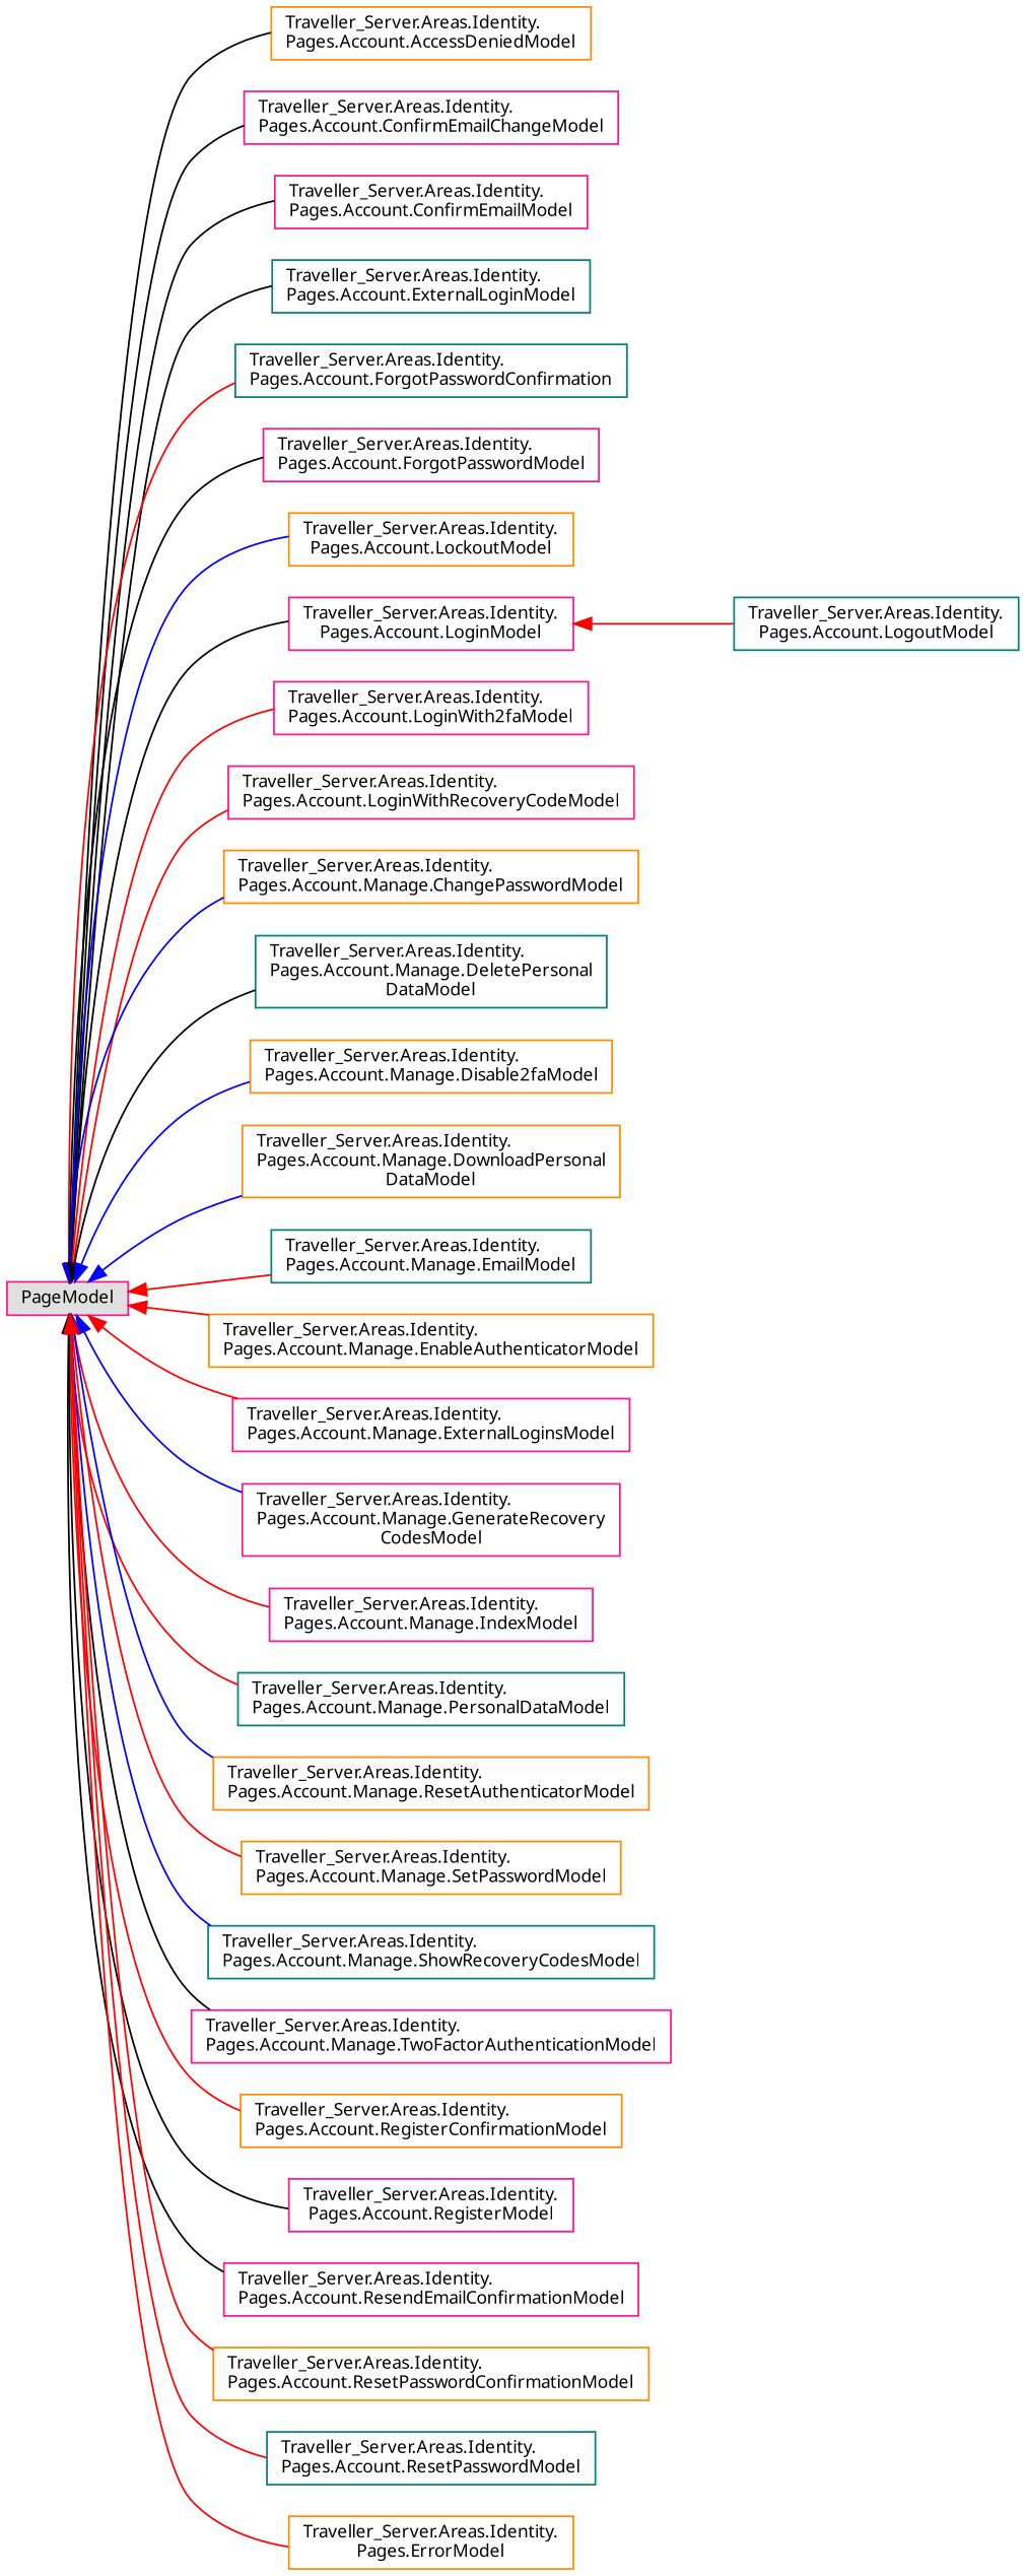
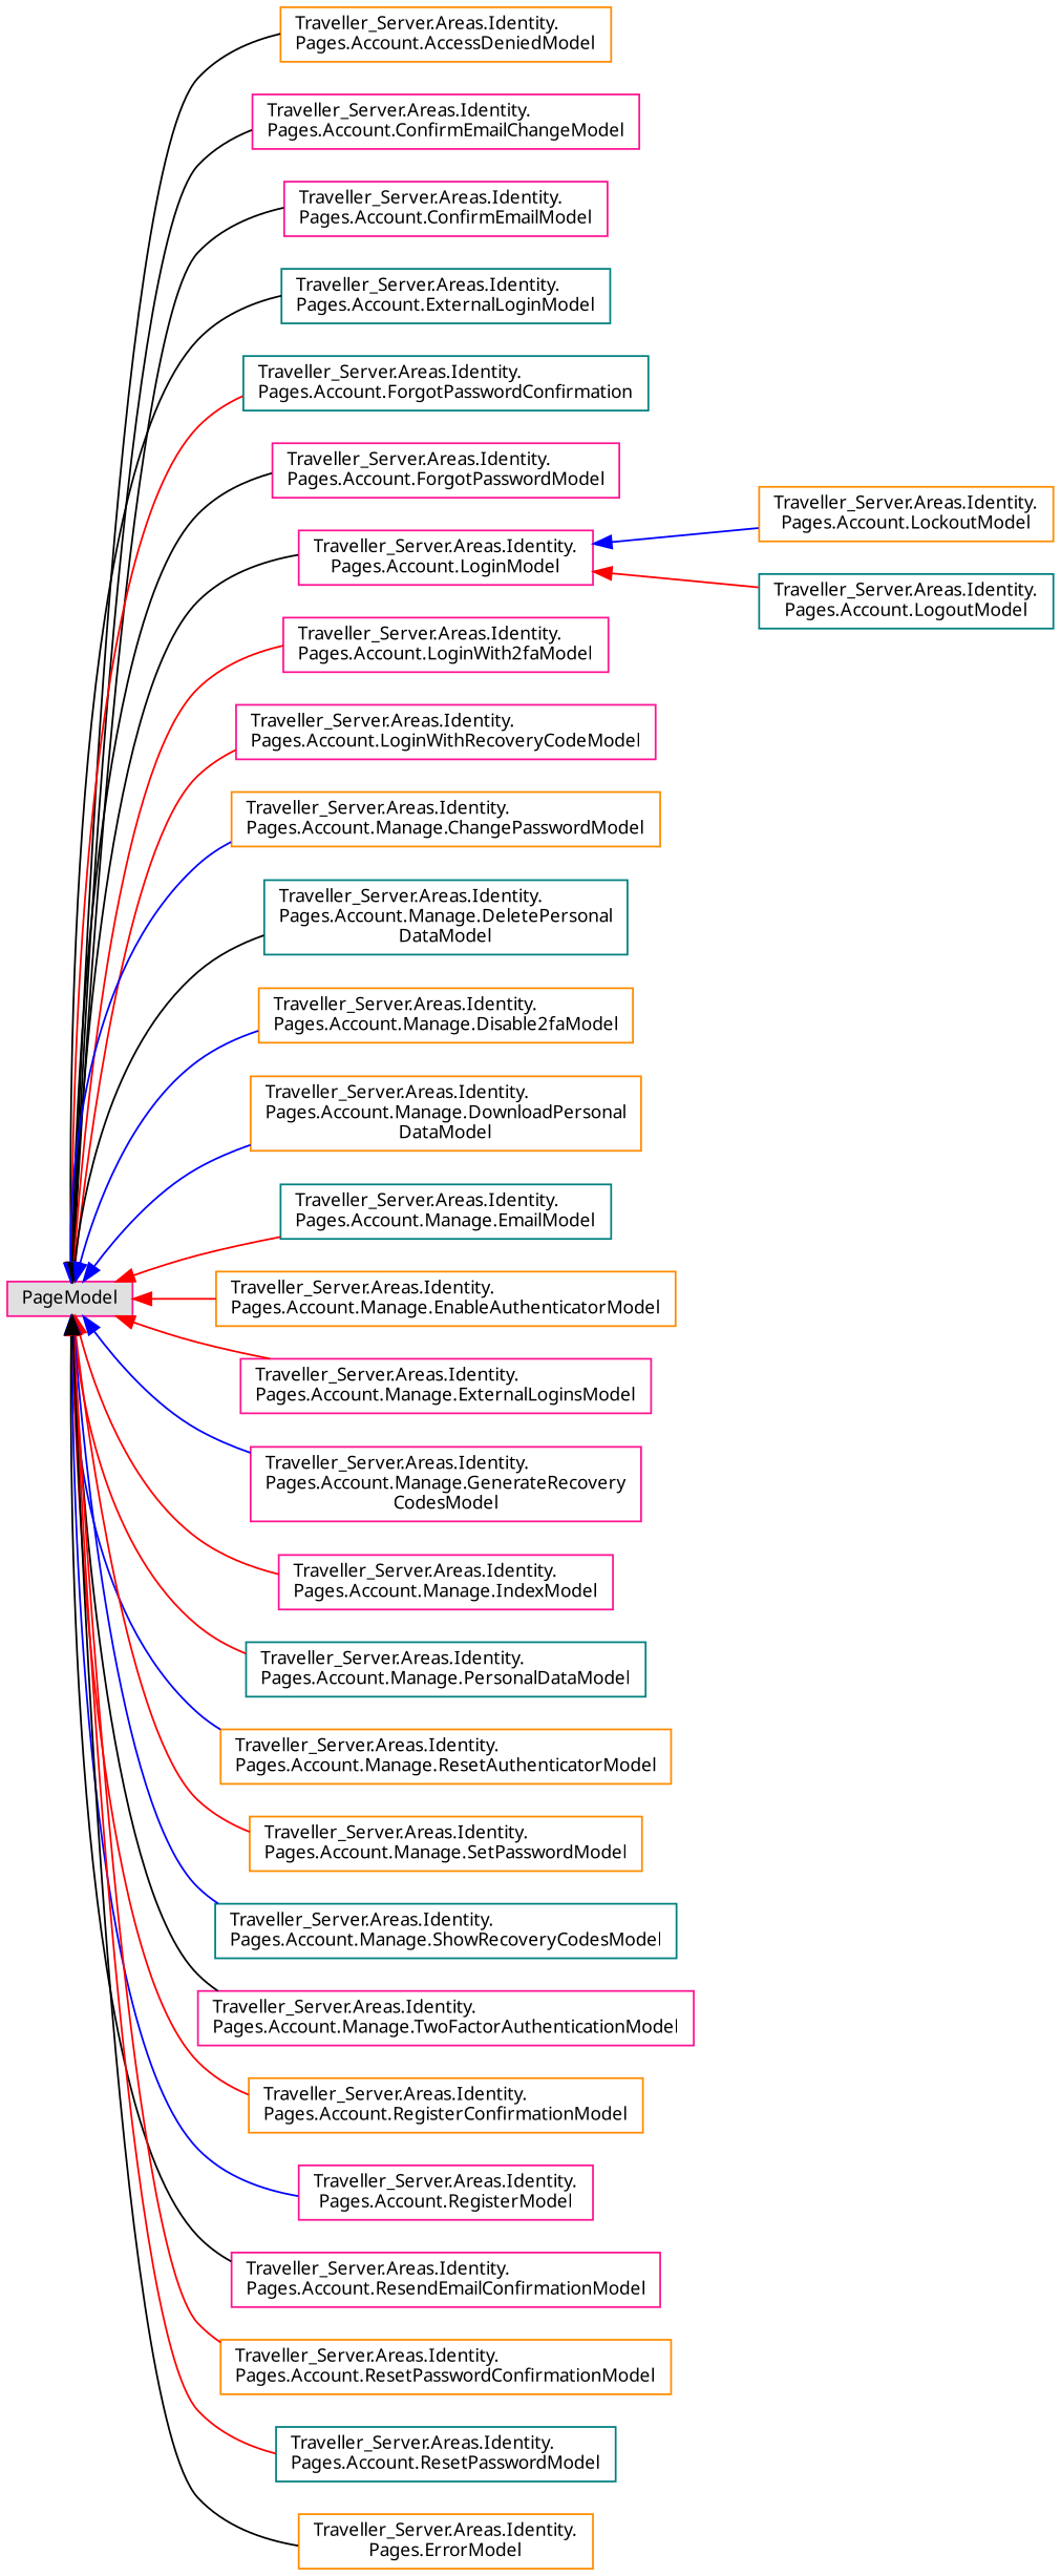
  digraph {
    fontname="Noto Sans"
    rankdir=LR
    node [color=deeppink fillcolor=white fontname="Noto Sans" fontsize=10 shape=box style=filled]
    edge [color=red dir=back fontname="Noto Sans" fontsize=10 labelfontname=Helvetica labelfontsize=10 style=solid]
    n1 [fillcolor="#E0E0E0" height=0.2 label=PageModel width=0.4]
    n2 [color=darkorange height=0.2 label="Traveller_Server.Areas.Identity.\lPages.Account.AccessDeniedModel" width=0.4]
    n3 [height=0.2 label="Traveller_Server.Areas.Identity.\lPages.Account.ConfirmEmailChangeModel" width=0.4]
    n4 [height=0.2 label="Traveller_Server.Areas.Identity.\lPages.Account.ConfirmEmailModel" width=0.4]
    n5 [color=teal height=0.2 label="Traveller_Server.Areas.Identity.\lPages.Account.ExternalLoginModel" width=0.4]
    n6 [color=teal height=0.2 label="Traveller_Server.Areas.Identity.\lPages.Account.ForgotPasswordConfirmation" width=0.4]
    n7 [height=0.2 label="Traveller_Server.Areas.Identity.\lPages.Account.ForgotPasswordModel" width=0.4]
    n8 [color=darkorange height=0.2 label="Traveller_Server.Areas.Identity.\lPages.Account.LockoutModel" width=0.4]
    n9 [height=0.2 label="Traveller_Server.Areas.Identity.\lPages.Account.LoginModel" width=0.4]
    n10 [height=0.2 label="Traveller_Server.Areas.Identity.\lPages.Account.LoginWith2faModel" width=0.4]
    n11 [height=0.2 label="Traveller_Server.Areas.Identity.\lPages.Account.LoginWithRecoveryCodeModel" width=0.4]
    n12 [color=darkorange height=0.2 label="Traveller_Server.Areas.Identity.\lPages.Account.Manage.ChangePasswordModel" width=0.4]
    n13 [color=teal height=0.2 label="Traveller_Server.Areas.Identity.\lPages.Account.Manage.DeletePersonal\lDataModel" width=0.4]
    n14 [color=darkorange height=0.2 label="Traveller_Server.Areas.Identity.\lPages.Account.Manage.Disable2faModel" width=0.4]
    n15 [color=darkorange height=0.2 label="Traveller_Server.Areas.Identity.\lPages.Account.Manage.DownloadPersonal\lDataModel" width=0.4]
    n16 [color=teal height=0.2 label="Traveller_Server.Areas.Identity.\lPages.Account.Manage.EmailModel" width=0.4]
    n17 [color=darkorange height=0.2 label="Traveller_Server.Areas.Identity.\lPages.Account.Manage.EnableAuthenticatorModel" width=0.4]
    n18 [height=0.2 label="Traveller_Server.Areas.Identity.\lPages.Account.Manage.ExternalLoginsModel" width=0.4]
    n19 [height=0.2 label="Traveller_Server.Areas.Identity.\lPages.Account.Manage.GenerateRecovery\lCodesModel" width=0.4]
    n20 [height=0.2 label="Traveller_Server.Areas.Identity.\lPages.Account.Manage.IndexModel" width=0.4]
    n21 [color=teal height=0.2 label="Traveller_Server.Areas.Identity.\lPages.Account.Manage.PersonalDataModel" width=0.4]
    n22 [color=darkorange height=0.2 label="Traveller_Server.Areas.Identity.\lPages.Account.Manage.ResetAuthenticatorModel" width=0.4]
    n23 [color=darkorange height=0.2 label="Traveller_Server.Areas.Identity.\lPages.Account.Manage.SetPasswordModel" width=0.4]
    n24 [color=teal height=0.2 label="Traveller_Server.Areas.Identity.\lPages.Account.Manage.ShowRecoveryCodesModel" width=0.4]
    n25 [height=0.2 label="Traveller_Server.Areas.Identity.\lPages.Account.Manage.TwoFactorAuthenticationModel" width=0.4]
    n26 [color=darkorange height=0.2 label="Traveller_Server.Areas.Identity.\lPages.Account.RegisterConfirmationModel" width=0.4]
    n27 [height=0.2 label="Traveller_Server.Areas.Identity.\lPages.Account.RegisterModel" width=0.4]
    n28 [height=0.2 label="Traveller_Server.Areas.Identity.\lPages.Account.ResendEmailConfirmationModel" width=0.4]
    n29 [color=darkorange height=0.2 label="Traveller_Server.Areas.Identity.\lPages.Account.ResetPasswordConfirmationModel" width=0.4]
    n30 [color=teal height=0.2 label="Traveller_Server.Areas.Identity.\lPages.Account.ResetPasswordModel" width=0.4]
    n31 [color=darkorange height=0.2 label="Traveller_Server.Areas.Identity.\lPages.ErrorModel" width=0.4]
    n32 [color=teal height=0.2 label="Traveller_Server.Areas.Identity.\lPages.Account.LogoutModel" width=0.4]
    n1 -> n2 [color=black]
    n1 -> n3 [color=black]
    n1 -> n4 [color=black]
    n1 -> n5 [color=black]
    n1 -> n6
    n1 -> n7 [color=black]
-   n1 -> n8 [color=blue]
+   n9 -> n8 [color=blue]
    n1 -> n9 [color=black]
    n1 -> n10
    n1 -> n11
    n1 -> n12 [color=blue]
    n1 -> n13 [color=black]
    n1 -> n14 [color=blue]
    n1 -> n15 [color=blue]
    n1 -> n16
    n1 -> n17
    n1 -> n18
    n1 -> n19 [color=blue]
    n1 -> n20
    n1 -> n21
    n1 -> n22 [color=blue]
    n1 -> n23
    n1 -> n24 [color=blue]
    n1 -> n25 [color=black]
    n1 -> n26
-   n1 -> n27 [color=black]
+   n1 -> n27 [color=blue]
    n1 -> n28 [color=black]
    n1 -> n29
    n1 -> n30
-   n1 -> n31
+   n1 -> n31 [color=black]
    n9 -> n32
  }
